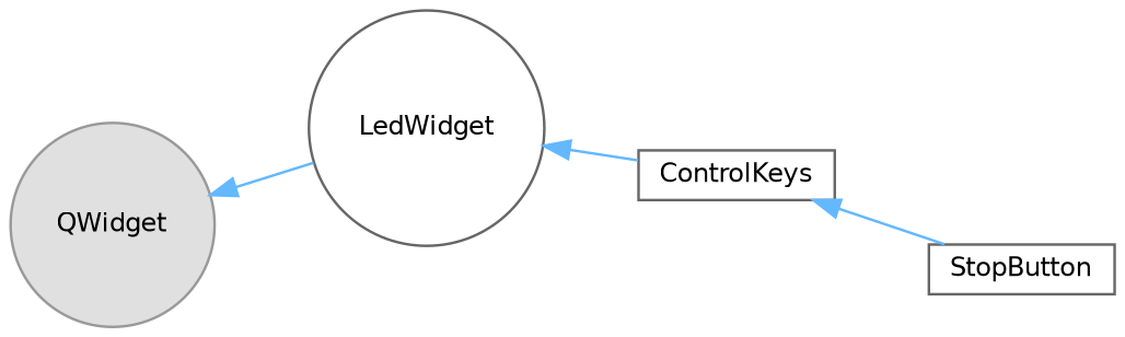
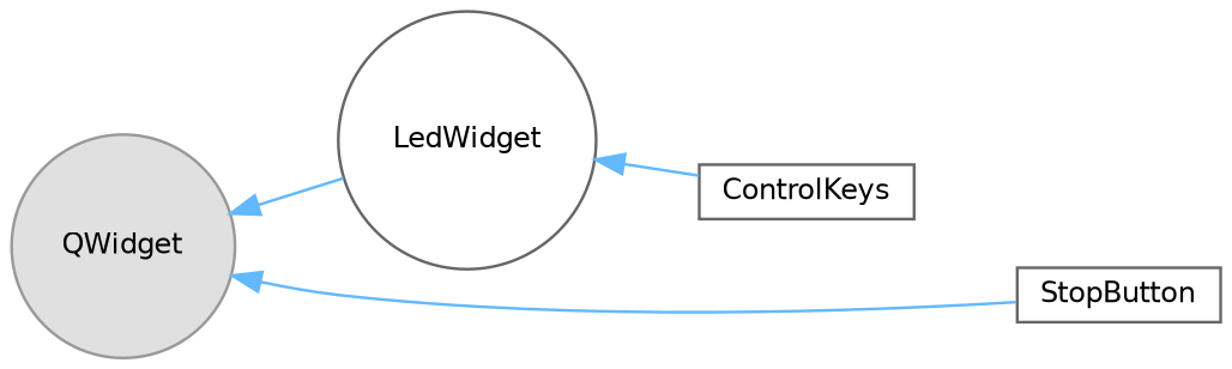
  digraph {
    rankdir=LR
    node [color=grey40 fillcolor=white fontname=Helvetica fontsize=10 shape=circle style=filled]
    edge [color=steelblue1 dir=back fontname=Helvetica fontsize=10 labelfontname=Helvetica labelfontsize=10 style=solid]
    n1 [color=grey60 fillcolor="#E0E0E0" height=0.2 label=QWidget width=0.4]
    n2 [height=0.2 label=LedWidget width=0.4]
    n3 [height=0.2 label=StopButton shape=box width=0.4]
    n4 [height=0.2 label=ControlKeys shape=box width=0.4]
    n1 -> n2
-   n4 -> n3
+   n1 -> n3
    n2 -> n4
  }
